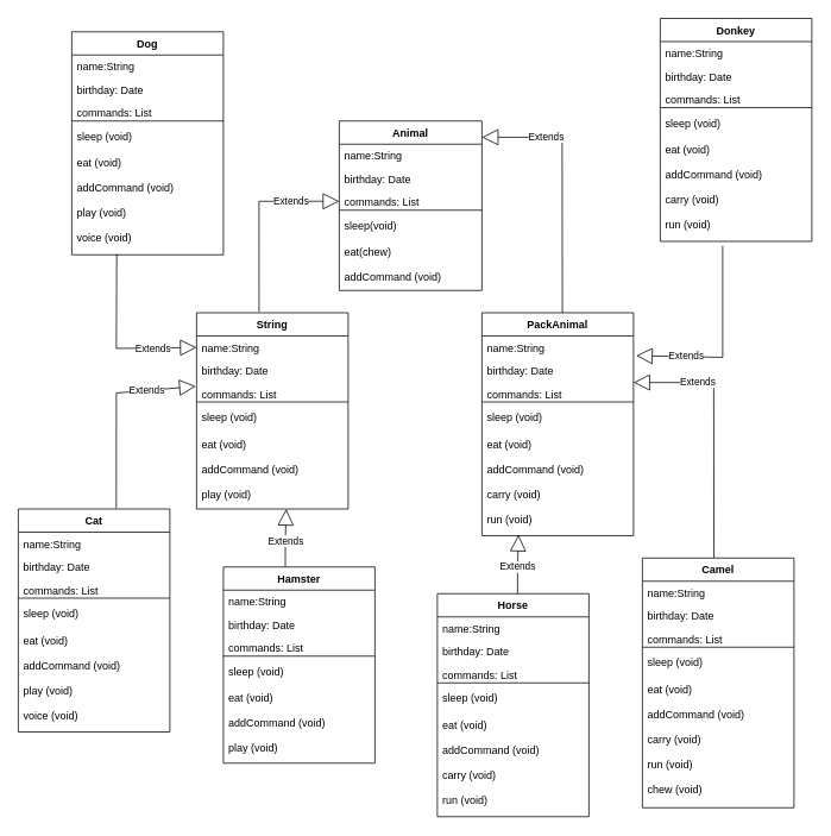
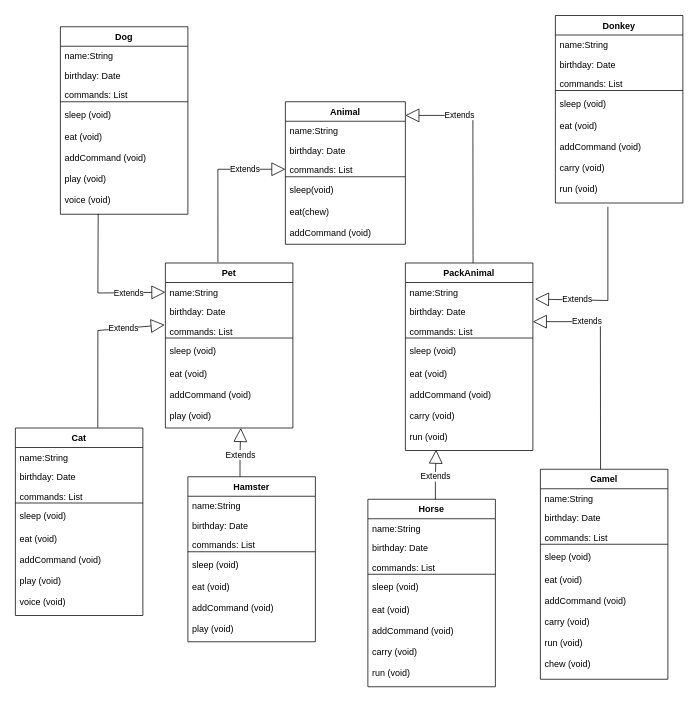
  <mxCell id="0" />
  <mxCell id="1" parent="0" />
  <mxCell id="2" value="Animal" style="swimlane;fontStyle=1;align=center;verticalAlign=top;childLayout=stackLayout;horizontal=1;startSize=26;horizontalStack=0;resizeParent=1;resizeParentMax=0;resizeLast=0;collapsible=1;marginBottom=0;" parent="1" vertex="1"><mxGeometry x="380" y="135" width="160" height="190" as="geometry" /></mxCell>
  <mxCell id="3" value="name:String" style="text;strokeColor=none;fillColor=none;align=left;verticalAlign=top;spacingLeft=4;spacingRight=4;overflow=hidden;rotatable=0;points=[[0,0.5],[1,0.5]];portConstraint=eastwest;" parent="2" vertex="1"><mxGeometry y="26" width="160" height="26" as="geometry" /></mxCell>
  <mxCell id="4" value="birthday: Date" style="text;strokeColor=none;fillColor=none;align=left;verticalAlign=top;spacingLeft=4;spacingRight=4;overflow=hidden;rotatable=0;points=[[0,0.5],[1,0.5]];portConstraint=eastwest;" parent="2" vertex="1"><mxGeometry y="52" width="160" height="26" as="geometry" /></mxCell>
  <mxCell id="5" value="commands: List" style="text;strokeColor=none;fillColor=none;align=left;verticalAlign=top;spacingLeft=4;spacingRight=4;overflow=hidden;rotatable=0;points=[[0,0.5],[1,0.5]];portConstraint=eastwest;" parent="2" vertex="1"><mxGeometry y="78" width="160" height="18" as="geometry" /></mxCell>
  <mxCell id="6" value="Extends" style="endArrow=block;endSize=16;endFill=0;html=1;rounded=0;exitX=0.438;exitY=-0.006;exitDx=0;exitDy=0;exitPerimeter=0;" parent="2" edge="1"><mxGeometry x="0.498" width="160" relative="1" as="geometry"><mxPoint x="-89.92" y="214.064" as="sourcePoint" /><mxPoint y="90" as="targetPoint" /><Array as="points"><mxPoint x="-90" y="90" /></Array><mxPoint as="offset" /></mxGeometry></mxCell>
  <mxCell id="7" value="" style="line;strokeWidth=1;fillColor=none;align=left;verticalAlign=middle;spacingTop=-1;spacingLeft=3;spacingRight=3;rotatable=0;labelPosition=right;points=[];portConstraint=eastwest;" parent="2" vertex="1"><mxGeometry y="96" width="160" height="8" as="geometry" /></mxCell>
  <mxCell id="8" value="sleep(void)" style="text;strokeColor=none;fillColor=none;align=left;verticalAlign=top;spacingLeft=4;spacingRight=4;overflow=hidden;rotatable=0;points=[[0,0.5],[1,0.5]];portConstraint=eastwest;" parent="2" vertex="1"><mxGeometry y="104" width="160" height="30" as="geometry" /></mxCell>
  <mxCell id="9" value="eat(chew)&#10;&#10;addCommand (void)" style="text;strokeColor=none;fillColor=none;align=left;verticalAlign=top;spacingLeft=4;spacingRight=4;overflow=hidden;rotatable=0;points=[[0,0.5],[1,0.5]];portConstraint=eastwest;" parent="2" vertex="1"><mxGeometry y="134" width="160" height="56" as="geometry" /></mxCell>
  <mxCell id="10" value="Extends" style="endArrow=block;endSize=16;endFill=0;html=1;rounded=0;entryX=0;entryY=0.5;entryDx=0;entryDy=0;exitX=0.315;exitY=1.014;exitDx=0;exitDy=0;exitPerimeter=0;" parent="1" edge="1"><mxGeometry x="0.498" width="160" relative="1" as="geometry"><mxPoint x="130.4" y="284.364" as="sourcePoint" /><mxPoint x="220" y="389" as="targetPoint" /><Array as="points"><mxPoint x="130" y="390" /></Array><mxPoint as="offset" /></mxGeometry></mxCell>
  <mxCell id="11" value="Extends" style="endArrow=block;endSize=16;endFill=0;html=1;rounded=0;exitX=0.437;exitY=-0.003;exitDx=0;exitDy=0;exitPerimeter=0;entryX=-0.006;entryY=0.173;entryDx=0;entryDy=0;entryPerimeter=0;" parent="1" edge="1"><mxGeometry x="0.498" width="160" relative="1" as="geometry"><mxPoint x="129.92" y="569.508" as="sourcePoint" /><mxPoint x="219.04" y="432.498" as="targetPoint" /><Array as="points"><mxPoint x="130" y="440" /></Array><mxPoint as="offset" /></mxGeometry></mxCell>
  <mxCell id="12" value="Extends" style="endArrow=block;endSize=16;endFill=0;html=1;rounded=0;entryX=1.017;entryY=0.853;entryDx=0;entryDy=0;entryPerimeter=0;" parent="1" target="44" edge="1"><mxGeometry x="0.498" width="160" relative="1" as="geometry"><mxPoint x="810" y="275" as="sourcePoint" /><mxPoint x="720" y="399.998" as="targetPoint" /><Array as="points"><mxPoint x="810" y="400" /></Array><mxPoint as="offset" /></mxGeometry></mxCell>
  <mxCell id="13" value="Extends" style="endArrow=block;endSize=16;endFill=0;html=1;rounded=0;exitX=0.689;exitY=0.004;exitDx=0;exitDy=0;exitPerimeter=0;" parent="1" edge="1"><mxGeometry x="0.498" width="160" relative="1" as="geometry"><mxPoint x="800.24" y="624.996" as="sourcePoint" /><mxPoint x="710" y="428.22" as="targetPoint" /><Array as="points"><mxPoint x="800" y="428.22" /><mxPoint x="710" y="428.22" /></Array><mxPoint as="offset" /></mxGeometry></mxCell>
- <mxCell id="14" value="String" style="swimlane;fontStyle=1;align=center;verticalAlign=top;childLayout=stackLayout;horizontal=1;startSize=26;horizontalStack=0;resizeParent=1;resizeParentMax=0;resizeLast=0;collapsible=1;marginBottom=0;" parent="1" vertex="1"><mxGeometry x="220" y="350" width="170" height="220" as="geometry" /></mxCell>
+ <mxCell id="14" value="Pet" style="swimlane;fontStyle=1;align=center;verticalAlign=top;childLayout=stackLayout;horizontal=1;startSize=26;horizontalStack=0;resizeParent=1;resizeParentMax=0;resizeLast=0;collapsible=1;marginBottom=0;" parent="1" vertex="1"><mxGeometry x="220" y="350" width="170" height="220" as="geometry" /></mxCell>
  <mxCell id="15" value="name:String" style="text;strokeColor=none;fillColor=none;align=left;verticalAlign=top;spacingLeft=4;spacingRight=4;overflow=hidden;rotatable=0;points=[[0,0.5],[1,0.5]];portConstraint=eastwest;" parent="14" vertex="1"><mxGeometry y="26" width="170" height="26" as="geometry" /></mxCell>
  <mxCell id="16" value="birthday: Date" style="text;strokeColor=none;fillColor=none;align=left;verticalAlign=top;spacingLeft=4;spacingRight=4;overflow=hidden;rotatable=0;points=[[0,0.5],[1,0.5]];portConstraint=eastwest;" parent="14" vertex="1"><mxGeometry y="52" width="170" height="26" as="geometry" /></mxCell>
  <mxCell id="17" value="commands: List" style="text;strokeColor=none;fillColor=none;align=left;verticalAlign=top;spacingLeft=4;spacingRight=4;overflow=hidden;rotatable=0;points=[[0,0.5],[1,0.5]];portConstraint=eastwest;" parent="14" vertex="1"><mxGeometry y="78" width="170" height="18" as="geometry" /></mxCell>
  <mxCell id="18" value="" style="line;strokeWidth=1;fillColor=none;align=left;verticalAlign=middle;spacingTop=-1;spacingLeft=3;spacingRight=3;rotatable=0;labelPosition=right;points=[];portConstraint=eastwest;" parent="14" vertex="1"><mxGeometry y="96" width="170" height="8" as="geometry" /></mxCell>
  <mxCell id="19" value="sleep (void)" style="text;strokeColor=none;fillColor=none;align=left;verticalAlign=top;spacingLeft=4;spacingRight=4;overflow=hidden;rotatable=0;points=[[0,0.5],[1,0.5]];portConstraint=eastwest;" parent="14" vertex="1"><mxGeometry y="104" width="170" height="30" as="geometry" /></mxCell>
  <mxCell id="20" value="eat (void)&#10;&#10;addCommand (void)&#10;&#10;play (void)" style="text;strokeColor=none;fillColor=none;align=left;verticalAlign=top;spacingLeft=4;spacingRight=4;overflow=hidden;rotatable=0;points=[[0,0.5],[1,0.5]];portConstraint=eastwest;" parent="14" vertex="1"><mxGeometry y="134" width="170" height="86" as="geometry" /></mxCell>
  <mxCell id="21" value="Extends" style="endArrow=block;endSize=16;endFill=0;html=1;rounded=0;exitX=0.81;exitY=-0.001;exitDx=0;exitDy=0;exitPerimeter=0;entryX=0.38;entryY=0.988;entryDx=0;entryDy=0;entryPerimeter=0;" parent="1" edge="1"><mxGeometry x="-0.099" width="160" relative="1" as="geometry"><mxPoint x="319.5" y="636" as="sourcePoint" /><mxPoint x="320.5" y="570" as="targetPoint" /><Array as="points"><mxPoint x="319.5" y="606" /></Array><mxPoint as="offset" /></mxGeometry></mxCell>
  <mxCell id="22" value="Cat" style="swimlane;fontStyle=1;align=center;verticalAlign=top;childLayout=stackLayout;horizontal=1;startSize=26;horizontalStack=0;resizeParent=1;resizeParentMax=0;resizeLast=0;collapsible=1;marginBottom=0;" parent="1" vertex="1"><mxGeometry x="20" y="570" width="170" height="250" as="geometry" /></mxCell>
  <mxCell id="23" value="name:String" style="text;strokeColor=none;fillColor=none;align=left;verticalAlign=top;spacingLeft=4;spacingRight=4;overflow=hidden;rotatable=0;points=[[0,0.5],[1,0.5]];portConstraint=eastwest;" parent="22" vertex="1"><mxGeometry y="26" width="170" height="26" as="geometry" /></mxCell>
  <mxCell id="24" value="birthday: Date" style="text;strokeColor=none;fillColor=none;align=left;verticalAlign=top;spacingLeft=4;spacingRight=4;overflow=hidden;rotatable=0;points=[[0,0.5],[1,0.5]];portConstraint=eastwest;" parent="22" vertex="1"><mxGeometry y="52" width="170" height="26" as="geometry" /></mxCell>
  <mxCell id="25" value="commands: List" style="text;strokeColor=none;fillColor=none;align=left;verticalAlign=top;spacingLeft=4;spacingRight=4;overflow=hidden;rotatable=0;points=[[0,0.5],[1,0.5]];portConstraint=eastwest;" parent="22" vertex="1"><mxGeometry y="78" width="170" height="18" as="geometry" /></mxCell>
  <mxCell id="26" value="" style="line;strokeWidth=1;fillColor=none;align=left;verticalAlign=middle;spacingTop=-1;spacingLeft=3;spacingRight=3;rotatable=0;labelPosition=right;points=[];portConstraint=eastwest;" parent="22" vertex="1"><mxGeometry y="96" width="170" height="8" as="geometry" /></mxCell>
  <mxCell id="27" value="sleep (void)" style="text;strokeColor=none;fillColor=none;align=left;verticalAlign=top;spacingLeft=4;spacingRight=4;overflow=hidden;rotatable=0;points=[[0,0.5],[1,0.5]];portConstraint=eastwest;" parent="22" vertex="1"><mxGeometry y="104" width="170" height="30" as="geometry" /></mxCell>
  <mxCell id="28" value="eat (void)&#10;&#10;addCommand (void)&#10;&#10;play (void)&#10;&#10;voice (void)" style="text;strokeColor=none;fillColor=none;align=left;verticalAlign=top;spacingLeft=4;spacingRight=4;overflow=hidden;rotatable=0;points=[[0,0.5],[1,0.5]];portConstraint=eastwest;" parent="22" vertex="1"><mxGeometry y="134" width="170" height="116" as="geometry" /></mxCell>
  <mxCell id="29" value="Hamster" style="swimlane;fontStyle=1;align=center;verticalAlign=top;childLayout=stackLayout;horizontal=1;startSize=26;horizontalStack=0;resizeParent=1;resizeParentMax=0;resizeLast=0;collapsible=1;marginBottom=0;" parent="1" vertex="1"><mxGeometry x="250" y="635" width="170" height="220" as="geometry" /></mxCell>
  <mxCell id="30" value="name:String" style="text;strokeColor=none;fillColor=none;align=left;verticalAlign=top;spacingLeft=4;spacingRight=4;overflow=hidden;rotatable=0;points=[[0,0.5],[1,0.5]];portConstraint=eastwest;" parent="29" vertex="1"><mxGeometry y="26" width="170" height="26" as="geometry" /></mxCell>
  <mxCell id="31" value="birthday: Date" style="text;strokeColor=none;fillColor=none;align=left;verticalAlign=top;spacingLeft=4;spacingRight=4;overflow=hidden;rotatable=0;points=[[0,0.5],[1,0.5]];portConstraint=eastwest;" parent="29" vertex="1"><mxGeometry y="52" width="170" height="26" as="geometry" /></mxCell>
  <mxCell id="32" value="commands: List" style="text;strokeColor=none;fillColor=none;align=left;verticalAlign=top;spacingLeft=4;spacingRight=4;overflow=hidden;rotatable=0;points=[[0,0.5],[1,0.5]];portConstraint=eastwest;" parent="29" vertex="1"><mxGeometry y="78" width="170" height="18" as="geometry" /></mxCell>
  <mxCell id="33" value="" style="line;strokeWidth=1;fillColor=none;align=left;verticalAlign=middle;spacingTop=-1;spacingLeft=3;spacingRight=3;rotatable=0;labelPosition=right;points=[];portConstraint=eastwest;" parent="29" vertex="1"><mxGeometry y="96" width="170" height="8" as="geometry" /></mxCell>
  <mxCell id="34" value="sleep (void)" style="text;strokeColor=none;fillColor=none;align=left;verticalAlign=top;spacingLeft=4;spacingRight=4;overflow=hidden;rotatable=0;points=[[0,0.5],[1,0.5]];portConstraint=eastwest;" parent="29" vertex="1"><mxGeometry y="104" width="170" height="30" as="geometry" /></mxCell>
  <mxCell id="35" value="eat (void)&#10;&#10;addCommand (void)&#10;&#10;play (void)" style="text;strokeColor=none;fillColor=none;align=left;verticalAlign=top;spacingLeft=4;spacingRight=4;overflow=hidden;rotatable=0;points=[[0,0.5],[1,0.5]];portConstraint=eastwest;" parent="29" vertex="1"><mxGeometry y="134" width="170" height="86" as="geometry" /></mxCell>
  <mxCell id="36" value="Dog" style="swimlane;fontStyle=1;align=center;verticalAlign=top;childLayout=stackLayout;horizontal=1;startSize=26;horizontalStack=0;resizeParent=1;resizeParentMax=0;resizeLast=0;collapsible=1;marginBottom=0;" parent="1" vertex="1"><mxGeometry x="80" y="35" width="170" height="250" as="geometry" /></mxCell>
  <mxCell id="37" value="name:String" style="text;strokeColor=none;fillColor=none;align=left;verticalAlign=top;spacingLeft=4;spacingRight=4;overflow=hidden;rotatable=0;points=[[0,0.5],[1,0.5]];portConstraint=eastwest;" parent="36" vertex="1"><mxGeometry y="26" width="170" height="26" as="geometry" /></mxCell>
  <mxCell id="38" value="birthday: Date" style="text;strokeColor=none;fillColor=none;align=left;verticalAlign=top;spacingLeft=4;spacingRight=4;overflow=hidden;rotatable=0;points=[[0,0.5],[1,0.5]];portConstraint=eastwest;" parent="36" vertex="1"><mxGeometry y="52" width="170" height="26" as="geometry" /></mxCell>
  <mxCell id="39" value="commands: List" style="text;strokeColor=none;fillColor=none;align=left;verticalAlign=top;spacingLeft=4;spacingRight=4;overflow=hidden;rotatable=0;points=[[0,0.5],[1,0.5]];portConstraint=eastwest;" parent="36" vertex="1"><mxGeometry y="78" width="170" height="18" as="geometry" /></mxCell>
  <mxCell id="40" value="" style="line;strokeWidth=1;fillColor=none;align=left;verticalAlign=middle;spacingTop=-1;spacingLeft=3;spacingRight=3;rotatable=0;labelPosition=right;points=[];portConstraint=eastwest;" parent="36" vertex="1"><mxGeometry y="96" width="170" height="8" as="geometry" /></mxCell>
  <mxCell id="41" value="sleep (void)" style="text;strokeColor=none;fillColor=none;align=left;verticalAlign=top;spacingLeft=4;spacingRight=4;overflow=hidden;rotatable=0;points=[[0,0.5],[1,0.5]];portConstraint=eastwest;" parent="36" vertex="1"><mxGeometry y="104" width="170" height="30" as="geometry" /></mxCell>
  <mxCell id="42" value="eat (void)&#10;&#10;addCommand (void)&#10;&#10;play (void)&#10;&#10;voice (void)" style="text;strokeColor=none;fillColor=none;align=left;verticalAlign=top;spacingLeft=4;spacingRight=4;overflow=hidden;rotatable=0;points=[[0,0.5],[1,0.5]];portConstraint=eastwest;" parent="36" vertex="1"><mxGeometry y="134" width="170" height="116" as="geometry" /></mxCell>
  <mxCell id="43" value="PackAnimal" style="swimlane;fontStyle=1;align=center;verticalAlign=top;childLayout=stackLayout;horizontal=1;startSize=26;horizontalStack=0;resizeParent=1;resizeParentMax=0;resizeLast=0;collapsible=1;marginBottom=0;" parent="1" vertex="1"><mxGeometry x="540" y="350" width="170" height="250" as="geometry" /></mxCell>
  <mxCell id="44" value="name:String" style="text;strokeColor=none;fillColor=none;align=left;verticalAlign=top;spacingLeft=4;spacingRight=4;overflow=hidden;rotatable=0;points=[[0,0.5],[1,0.5]];portConstraint=eastwest;" parent="43" vertex="1"><mxGeometry y="26" width="170" height="26" as="geometry" /></mxCell>
  <mxCell id="45" value="birthday: Date" style="text;strokeColor=none;fillColor=none;align=left;verticalAlign=top;spacingLeft=4;spacingRight=4;overflow=hidden;rotatable=0;points=[[0,0.5],[1,0.5]];portConstraint=eastwest;" parent="43" vertex="1"><mxGeometry y="52" width="170" height="26" as="geometry" /></mxCell>
  <mxCell id="46" value="commands: List" style="text;strokeColor=none;fillColor=none;align=left;verticalAlign=top;spacingLeft=4;spacingRight=4;overflow=hidden;rotatable=0;points=[[0,0.5],[1,0.5]];portConstraint=eastwest;" parent="43" vertex="1"><mxGeometry y="78" width="170" height="18" as="geometry" /></mxCell>
  <mxCell id="47" value="" style="line;strokeWidth=1;fillColor=none;align=left;verticalAlign=middle;spacingTop=-1;spacingLeft=3;spacingRight=3;rotatable=0;labelPosition=right;points=[];portConstraint=eastwest;" parent="43" vertex="1"><mxGeometry y="96" width="170" height="8" as="geometry" /></mxCell>
  <mxCell id="48" value="sleep (void)" style="text;strokeColor=none;fillColor=none;align=left;verticalAlign=top;spacingLeft=4;spacingRight=4;overflow=hidden;rotatable=0;points=[[0,0.5],[1,0.5]];portConstraint=eastwest;" parent="43" vertex="1"><mxGeometry y="104" width="170" height="30" as="geometry" /></mxCell>
  <mxCell id="49" value="eat (void)&#10;&#10;addCommand (void)&#10;&#10;carry (void)&#10;&#10;run (void)&#10;" style="text;strokeColor=none;fillColor=none;align=left;verticalAlign=top;spacingLeft=4;spacingRight=4;overflow=hidden;rotatable=0;points=[[0,0.5],[1,0.5]];portConstraint=eastwest;" parent="43" vertex="1"><mxGeometry y="134" width="170" height="116" as="geometry" /></mxCell>
  <mxCell id="50" value="Horse" style="swimlane;fontStyle=1;align=center;verticalAlign=top;childLayout=stackLayout;horizontal=1;startSize=26;horizontalStack=0;resizeParent=1;resizeParentMax=0;resizeLast=0;collapsible=1;marginBottom=0;" parent="1" vertex="1"><mxGeometry x="490" y="665" width="170" height="250" as="geometry" /></mxCell>
  <mxCell id="51" value="name:String" style="text;strokeColor=none;fillColor=none;align=left;verticalAlign=top;spacingLeft=4;spacingRight=4;overflow=hidden;rotatable=0;points=[[0,0.5],[1,0.5]];portConstraint=eastwest;" parent="50" vertex="1"><mxGeometry y="26" width="170" height="26" as="geometry" /></mxCell>
  <mxCell id="52" value="birthday: Date" style="text;strokeColor=none;fillColor=none;align=left;verticalAlign=top;spacingLeft=4;spacingRight=4;overflow=hidden;rotatable=0;points=[[0,0.5],[1,0.5]];portConstraint=eastwest;" parent="50" vertex="1"><mxGeometry y="52" width="170" height="26" as="geometry" /></mxCell>
  <mxCell id="53" value="commands: List" style="text;strokeColor=none;fillColor=none;align=left;verticalAlign=top;spacingLeft=4;spacingRight=4;overflow=hidden;rotatable=0;points=[[0,0.5],[1,0.5]];portConstraint=eastwest;" parent="50" vertex="1"><mxGeometry y="78" width="170" height="18" as="geometry" /></mxCell>
  <mxCell id="54" value="" style="line;strokeWidth=1;fillColor=none;align=left;verticalAlign=middle;spacingTop=-1;spacingLeft=3;spacingRight=3;rotatable=0;labelPosition=right;points=[];portConstraint=eastwest;" parent="50" vertex="1"><mxGeometry y="96" width="170" height="8" as="geometry" /></mxCell>
  <mxCell id="55" value="sleep (void)" style="text;strokeColor=none;fillColor=none;align=left;verticalAlign=top;spacingLeft=4;spacingRight=4;overflow=hidden;rotatable=0;points=[[0,0.5],[1,0.5]];portConstraint=eastwest;" parent="50" vertex="1"><mxGeometry y="104" width="170" height="30" as="geometry" /></mxCell>
  <mxCell id="56" value="eat (void)&#10;&#10;addCommand (void)&#10;&#10;carry (void)&#10;&#10;run (void)&#10;" style="text;strokeColor=none;fillColor=none;align=left;verticalAlign=top;spacingLeft=4;spacingRight=4;overflow=hidden;rotatable=0;points=[[0,0.5],[1,0.5]];portConstraint=eastwest;" parent="50" vertex="1"><mxGeometry y="134" width="170" height="116" as="geometry" /></mxCell>
  <mxCell id="57" value="Extends" style="endArrow=block;endSize=16;endFill=0;html=1;rounded=0;exitX=0.81;exitY=-0.001;exitDx=0;exitDy=0;exitPerimeter=0;entryX=0.38;entryY=0.988;entryDx=0;entryDy=0;entryPerimeter=0;" parent="1" edge="1"><mxGeometry x="-0.099" width="160" relative="1" as="geometry"><mxPoint x="580" y="665" as="sourcePoint" /><mxPoint x="581" y="599" as="targetPoint" /><Array as="points"><mxPoint x="580" y="635" /></Array><mxPoint as="offset" /></mxGeometry></mxCell>
  <mxCell id="58" value="Camel" style="swimlane;fontStyle=1;align=center;verticalAlign=top;childLayout=stackLayout;horizontal=1;startSize=26;horizontalStack=0;resizeParent=1;resizeParentMax=0;resizeLast=0;collapsible=1;marginBottom=0;" parent="1" vertex="1"><mxGeometry x="720" y="625" width="170" height="280" as="geometry" /></mxCell>
  <mxCell id="59" value="name:String" style="text;strokeColor=none;fillColor=none;align=left;verticalAlign=top;spacingLeft=4;spacingRight=4;overflow=hidden;rotatable=0;points=[[0,0.5],[1,0.5]];portConstraint=eastwest;" parent="58" vertex="1"><mxGeometry y="26" width="170" height="26" as="geometry" /></mxCell>
  <mxCell id="60" value="birthday: Date" style="text;strokeColor=none;fillColor=none;align=left;verticalAlign=top;spacingLeft=4;spacingRight=4;overflow=hidden;rotatable=0;points=[[0,0.5],[1,0.5]];portConstraint=eastwest;" parent="58" vertex="1"><mxGeometry y="52" width="170" height="26" as="geometry" /></mxCell>
  <mxCell id="61" value="commands: List" style="text;strokeColor=none;fillColor=none;align=left;verticalAlign=top;spacingLeft=4;spacingRight=4;overflow=hidden;rotatable=0;points=[[0,0.5],[1,0.5]];portConstraint=eastwest;" parent="58" vertex="1"><mxGeometry y="78" width="170" height="18" as="geometry" /></mxCell>
  <mxCell id="62" value="" style="line;strokeWidth=1;fillColor=none;align=left;verticalAlign=middle;spacingTop=-1;spacingLeft=3;spacingRight=3;rotatable=0;labelPosition=right;points=[];portConstraint=eastwest;" parent="58" vertex="1"><mxGeometry y="96" width="170" height="8" as="geometry" /></mxCell>
  <mxCell id="63" value="sleep (void)" style="text;strokeColor=none;fillColor=none;align=left;verticalAlign=top;spacingLeft=4;spacingRight=4;overflow=hidden;rotatable=0;points=[[0,0.5],[1,0.5]];portConstraint=eastwest;" parent="58" vertex="1"><mxGeometry y="104" width="170" height="30" as="geometry" /></mxCell>
  <mxCell id="64" value="eat (void)&#10;&#10;addCommand (void)&#10;&#10;carry (void)&#10;&#10;run (void)&#10;&#10;chew (void)&#10;&#10;" style="text;strokeColor=none;fillColor=none;align=left;verticalAlign=top;spacingLeft=4;spacingRight=4;overflow=hidden;rotatable=0;points=[[0,0.5],[1,0.5]];portConstraint=eastwest;" parent="58" vertex="1"><mxGeometry y="134" width="170" height="146" as="geometry" /></mxCell>
  <mxCell id="65" value="Donkey" style="swimlane;fontStyle=1;align=center;verticalAlign=top;childLayout=stackLayout;horizontal=1;startSize=26;horizontalStack=0;resizeParent=1;resizeParentMax=0;resizeLast=0;collapsible=1;marginBottom=0;" parent="1" vertex="1"><mxGeometry x="740" y="20" width="170" height="250" as="geometry" /></mxCell>
  <mxCell id="66" value="name:String" style="text;strokeColor=none;fillColor=none;align=left;verticalAlign=top;spacingLeft=4;spacingRight=4;overflow=hidden;rotatable=0;points=[[0,0.5],[1,0.5]];portConstraint=eastwest;" parent="65" vertex="1"><mxGeometry y="26" width="170" height="26" as="geometry" /></mxCell>
  <mxCell id="67" value="birthday: Date" style="text;strokeColor=none;fillColor=none;align=left;verticalAlign=top;spacingLeft=4;spacingRight=4;overflow=hidden;rotatable=0;points=[[0,0.5],[1,0.5]];portConstraint=eastwest;" parent="65" vertex="1"><mxGeometry y="52" width="170" height="26" as="geometry" /></mxCell>
  <mxCell id="68" value="commands: List" style="text;strokeColor=none;fillColor=none;align=left;verticalAlign=top;spacingLeft=4;spacingRight=4;overflow=hidden;rotatable=0;points=[[0,0.5],[1,0.5]];portConstraint=eastwest;" parent="65" vertex="1"><mxGeometry y="78" width="170" height="18" as="geometry" /></mxCell>
  <mxCell id="69" value="" style="line;strokeWidth=1;fillColor=none;align=left;verticalAlign=middle;spacingTop=-1;spacingLeft=3;spacingRight=3;rotatable=0;labelPosition=right;points=[];portConstraint=eastwest;" parent="65" vertex="1"><mxGeometry y="96" width="170" height="8" as="geometry" /></mxCell>
  <mxCell id="70" value="sleep (void)" style="text;strokeColor=none;fillColor=none;align=left;verticalAlign=top;spacingLeft=4;spacingRight=4;overflow=hidden;rotatable=0;points=[[0,0.5],[1,0.5]];portConstraint=eastwest;" parent="65" vertex="1"><mxGeometry y="104" width="170" height="30" as="geometry" /></mxCell>
  <mxCell id="71" value="eat (void)&#10;&#10;addCommand (void)&#10;&#10;carry (void)&#10;&#10;run (void)&#10;&#10;&#10;" style="text;strokeColor=none;fillColor=none;align=left;verticalAlign=top;spacingLeft=4;spacingRight=4;overflow=hidden;rotatable=0;points=[[0,0.5],[1,0.5]];portConstraint=eastwest;" parent="65" vertex="1"><mxGeometry y="134" width="170" height="116" as="geometry" /></mxCell>
  <mxCell id="72" value="Extends" style="endArrow=block;endSize=16;endFill=0;html=1;rounded=0;exitX=0.689;exitY=0.004;exitDx=0;exitDy=0;exitPerimeter=0;" parent="1" edge="1"><mxGeometry x="0.498" width="160" relative="1" as="geometry"><mxPoint x="630.24" y="350" as="sourcePoint" /><mxPoint x="540" y="153.224" as="targetPoint" /><Array as="points"><mxPoint x="630.24" y="340" /><mxPoint x="630" y="153.224" /><mxPoint x="540" y="153.224" /></Array><mxPoint as="offset" /></mxGeometry></mxCell>
